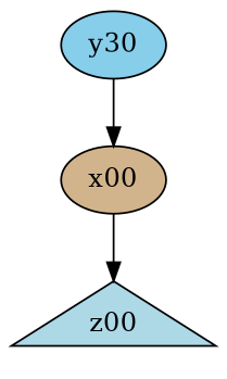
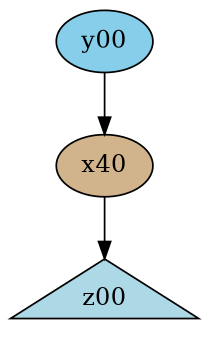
  digraph {
    splines=true
    node [style=filled]
    z00 [fillcolor=lightblue shape=triangle]
-   x00 [fillcolor=tan]
-   y00 [fillcolor=skyblue label=y30]
+   x00 [fillcolor=tan label=x40]
+   y00 [fillcolor=skyblue]
    x00 -> z00
    y00 -> x00
  }
